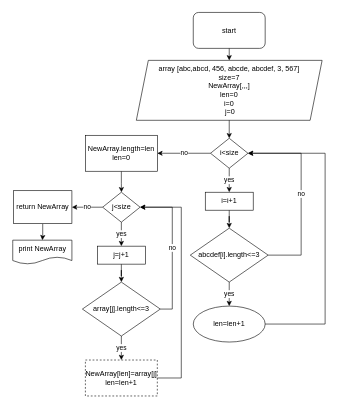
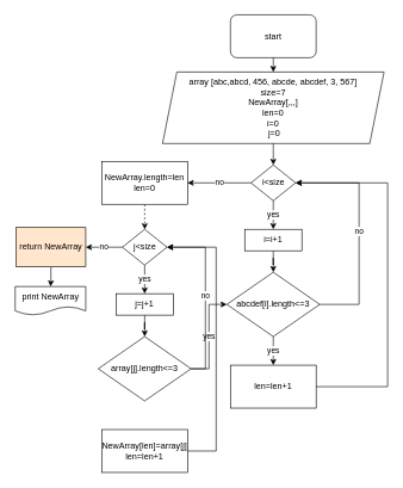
  <mxCell id="0" />
  <mxCell id="1" parent="0" />
  <mxCell id="2" value="start" style="rounded=1;whiteSpace=wrap;html=1;" vertex="1" parent="1"><mxGeometry x="322" y="20" width="120" height="60" as="geometry" /></mxCell>
  <mxCell id="3" value="" style="endArrow=classic;html=1;rounded=0;exitX=0.5;exitY=1;exitDx=0;exitDy=0;" edge="1" parent="1" source="2" target="4"><mxGeometry width="50" height="50" relative="1" as="geometry"><mxPoint x="372" y="450" as="sourcePoint" /><mxPoint x="382" y="150" as="targetPoint" /></mxGeometry></mxCell>
  <mxCell id="4" value="&lt;div&gt;array [abc,abcd, 456, abcde, abcdef, 3, 567]&lt;/div&gt;&lt;div&gt;size=7&lt;/div&gt;&lt;div&gt;NewArray[,,,]&lt;/div&gt;&lt;div&gt;len=0&lt;/div&gt;&lt;div&gt;i=0&lt;/div&gt;&lt;div&gt;&amp;nbsp;j=0&lt;br&gt;&lt;/div&gt;" style="shape=parallelogram;perimeter=parallelogramPerimeter;whiteSpace=wrap;html=1;fixedSize=1;" vertex="1" parent="1"><mxGeometry x="227" y="100" width="310" height="100" as="geometry" /></mxCell>
  <mxCell id="5" value="" style="endArrow=classic;html=1;rounded=0;exitX=0.5;exitY=1;exitDx=0;exitDy=0;" edge="1" parent="1" source="4"><mxGeometry width="50" height="50" relative="1" as="geometry"><mxPoint x="432" y="280" as="sourcePoint" /><mxPoint x="382" y="230" as="targetPoint" /></mxGeometry></mxCell>
  <mxCell id="6" value="i&amp;lt;size" style="rhombus;whiteSpace=wrap;html=1;" vertex="1" parent="1"><mxGeometry x="350.75" y="230" width="62.5" height="50" as="geometry" /></mxCell>
  <mxCell id="7" value="yes" style="endArrow=classic;html=1;rounded=0;exitX=0.5;exitY=1;exitDx=0;exitDy=0;" edge="1" parent="1" source="6"><mxGeometry width="50" height="50" relative="1" as="geometry"><mxPoint x="432" y="280" as="sourcePoint" /><mxPoint x="382" y="320" as="targetPoint" /></mxGeometry></mxCell>
  <mxCell id="8" value="" style="edgeStyle=orthogonalEdgeStyle;rounded=0;orthogonalLoop=1;jettySize=auto;html=1;" edge="1" parent="1" source="9" target="11"><mxGeometry relative="1" as="geometry" /></mxCell>
  <mxCell id="9" value="i=i+1" style="rounded=0;whiteSpace=wrap;html=1;" vertex="1" parent="1"><mxGeometry x="342" y="320" width="80" height="30" as="geometry" /></mxCell>
  <mxCell id="10" value="yes" style="edgeStyle=orthogonalEdgeStyle;rounded=0;orthogonalLoop=1;jettySize=auto;html=1;" edge="1" parent="1" source="11" target="12"><mxGeometry relative="1" as="geometry" /></mxCell>
  <mxCell id="11" value="abcdef[i].length&amp;lt;=3" style="rhombus;whiteSpace=wrap;html=1;rounded=0;" vertex="1" parent="1"><mxGeometry x="317" y="380" width="130" height="90" as="geometry" /></mxCell>
- <mxCell id="12" value="len=len+1" style="ellipse;whiteSpace=wrap;html=1;" vertex="1" parent="1"><mxGeometry x="322" y="510" width="120" height="60" as="geometry" /></mxCell>
+ <mxCell id="12" value="len=len+1" style="whiteSpace=wrap;html=1;rounded=0;" vertex="1" parent="1"><mxGeometry x="322" y="510" width="120" height="60" as="geometry" /></mxCell>
  <mxCell id="13" value="no" style="endArrow=classic;html=1;rounded=0;exitX=0;exitY=0.5;exitDx=0;exitDy=0;" edge="1" parent="1" source="6"><mxGeometry width="50" height="50" relative="1" as="geometry"><mxPoint x="332" y="370" as="sourcePoint" /><mxPoint x="262" y="255" as="targetPoint" /></mxGeometry></mxCell>
- <mxCell id="14" value="" style="edgeStyle=orthogonalEdgeStyle;rounded=0;orthogonalLoop=1;jettySize=auto;html=1;" edge="1" parent="1" source="15" target="17"><mxGeometry relative="1" as="geometry" /></mxCell>
+ <mxCell id="14" value="" style="edgeStyle=orthogonalEdgeStyle;rounded=0;orthogonalLoop=1;jettySize=auto;html=1;dashed=1;" edge="1" parent="1" source="15" target="17"><mxGeometry relative="1" as="geometry" /></mxCell>
  <mxCell id="15" value="&lt;div&gt;NewArray.length=len&lt;/div&gt;&lt;div&gt;len=0&lt;br&gt;&lt;/div&gt;" style="rounded=0;whiteSpace=wrap;html=1;" vertex="1" parent="1"><mxGeometry x="142" y="225" width="120" height="60" as="geometry" /></mxCell>
  <mxCell id="16" value="no" style="edgeStyle=orthogonalEdgeStyle;rounded=0;orthogonalLoop=1;jettySize=auto;html=1;" edge="1" parent="1" source="17" target="27"><mxGeometry relative="1" as="geometry"><Array as="points"><mxPoint x="142" y="345" /><mxPoint x="142" y="345" /></Array></mxGeometry></mxCell>
  <mxCell id="17" value="j&amp;lt;size" style="rhombus;whiteSpace=wrap;html=1;" vertex="1" parent="1"><mxGeometry x="170.75" y="320" width="62.5" height="50" as="geometry" /></mxCell>
  <mxCell id="18" value="yes" style="endArrow=classic;html=1;rounded=0;exitX=0.5;exitY=1;exitDx=0;exitDy=0;" edge="1" parent="1" source="17"><mxGeometry width="50" height="50" relative="1" as="geometry"><mxPoint x="252" y="370" as="sourcePoint" /><mxPoint x="202" y="410" as="targetPoint" /></mxGeometry></mxCell>
  <mxCell id="19" value="" style="edgeStyle=orthogonalEdgeStyle;rounded=0;orthogonalLoop=1;jettySize=auto;html=1;" edge="1" parent="1" source="20" target="23"><mxGeometry relative="1" as="geometry" /></mxCell>
  <mxCell id="20" value="j=j+1" style="rounded=0;whiteSpace=wrap;html=1;" vertex="1" parent="1"><mxGeometry x="162" y="410" width="80" height="30" as="geometry" /></mxCell>
- <mxCell id="21" value="yes" style="edgeStyle=orthogonalEdgeStyle;rounded=0;orthogonalLoop=1;jettySize=auto;html=1;" edge="1" parent="1" source="23" target="24"><mxGeometry relative="1" as="geometry" /></mxCell>
+ <mxCell id="21" value="yes" style="edgeStyle=orthogonalEdgeStyle;rounded=0;orthogonalLoop=1;jettySize=auto;html=1;" edge="1" parent="1" source="23" target="11"><mxGeometry relative="1" as="geometry" /></mxCell>
  <mxCell id="22" value="no" style="edgeStyle=orthogonalEdgeStyle;rounded=0;orthogonalLoop=1;jettySize=auto;html=1;entryX=1;entryY=0.5;entryDx=0;entryDy=0;" edge="1" parent="1" source="23" target="17"><mxGeometry relative="1" as="geometry"><Array as="points"><mxPoint x="287" y="515" /><mxPoint x="287" y="345" /></Array></mxGeometry></mxCell>
  <mxCell id="23" value="array[j].length&amp;lt;=3" style="rhombus;whiteSpace=wrap;html=1;rounded=0;" vertex="1" parent="1"><mxGeometry x="137" y="470" width="130" height="90" as="geometry" /></mxCell>
- <mxCell id="24" value="&lt;div&gt;NewArray[len]=array[j]&lt;br&gt;&lt;/div&gt;&lt;div&gt;len=len+1&lt;/div&gt;" style="whiteSpace=wrap;html=1;rounded=0;dashed=1;" vertex="1" parent="1"><mxGeometry x="142" y="600" width="120" height="60" as="geometry" /></mxCell>
+ <mxCell id="24" value="&lt;div&gt;NewArray[len]=array[j]&lt;br&gt;&lt;/div&gt;&lt;div&gt;len=len+1&lt;/div&gt;" style="whiteSpace=wrap;html=1;rounded=0;" vertex="1" parent="1"><mxGeometry x="142" y="600" width="120" height="60" as="geometry" /></mxCell>
  <mxCell id="25" value="no" style="endArrow=classic;html=1;rounded=0;exitX=1;exitY=0.5;exitDx=0;exitDy=0;entryX=1;entryY=0.5;entryDx=0;entryDy=0;" edge="1" parent="1" source="11" target="6"><mxGeometry width="50" height="50" relative="1" as="geometry"><mxPoint x="447" y="430" as="sourcePoint" /><mxPoint x="497" y="380" as="targetPoint" /><Array as="points"><mxPoint x="502" y="425" /><mxPoint x="502" y="255" /></Array></mxGeometry></mxCell>
  <mxCell id="26" value="" style="edgeStyle=orthogonalEdgeStyle;rounded=0;orthogonalLoop=1;jettySize=auto;html=1;" edge="1" parent="1" source="27" target="28"><mxGeometry relative="1" as="geometry" /></mxCell>
- <mxCell id="27" value="return NewArray" style="whiteSpace=wrap;html=1;" vertex="1" parent="1"><mxGeometry x="22" y="317.5" width="97.5" height="55" as="geometry" /></mxCell>
+ <mxCell id="27" value="return NewArray" style="whiteSpace=wrap;html=1;fillColor=#ffe6cc;" vertex="1" parent="1"><mxGeometry x="22" y="317.5" width="97.5" height="55" as="geometry" /></mxCell>
  <mxCell id="28" value="print NewArray" style="shape=document;whiteSpace=wrap;html=1;boundedLbl=1;" vertex="1" parent="1"><mxGeometry x="20.75" y="400" width="98.75" height="40" as="geometry" /></mxCell>
  <mxCell id="29" value="" style="endArrow=classic;html=1;rounded=0;exitX=1;exitY=0.5;exitDx=0;exitDy=0;entryX=1;entryY=0.5;entryDx=0;entryDy=0;" edge="1" parent="1" source="12" target="6"><mxGeometry width="50" height="50" relative="1" as="geometry"><mxPoint x="312" y="460" as="sourcePoint" /><mxPoint x="422" y="260" as="targetPoint" /><Array as="points"><mxPoint x="542" y="540" /><mxPoint x="542" y="255" /></Array></mxGeometry></mxCell>
  <mxCell id="30" value="" style="endArrow=classic;html=1;rounded=0;exitX=1;exitY=0.5;exitDx=0;exitDy=0;entryX=1;entryY=0.5;entryDx=0;entryDy=0;" edge="1" parent="1" source="24" target="17"><mxGeometry width="50" height="50" relative="1" as="geometry"><mxPoint x="202" y="460" as="sourcePoint" /><mxPoint x="252" y="410" as="targetPoint" /><Array as="points"><mxPoint x="302" y="630" /><mxPoint x="302" y="345" /></Array></mxGeometry></mxCell>
